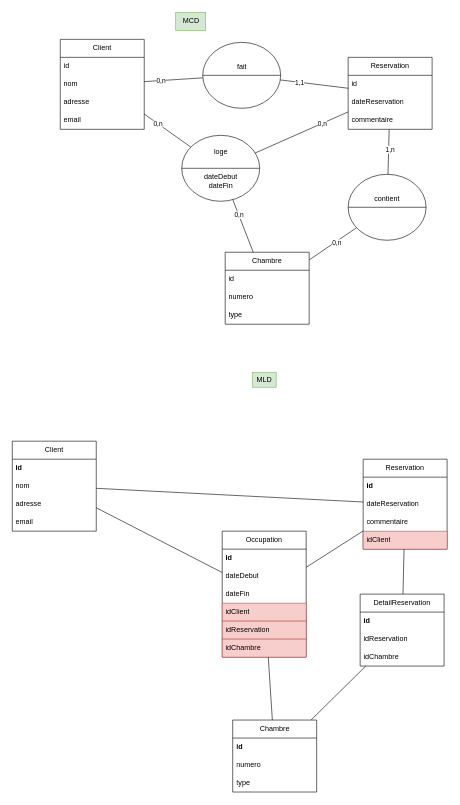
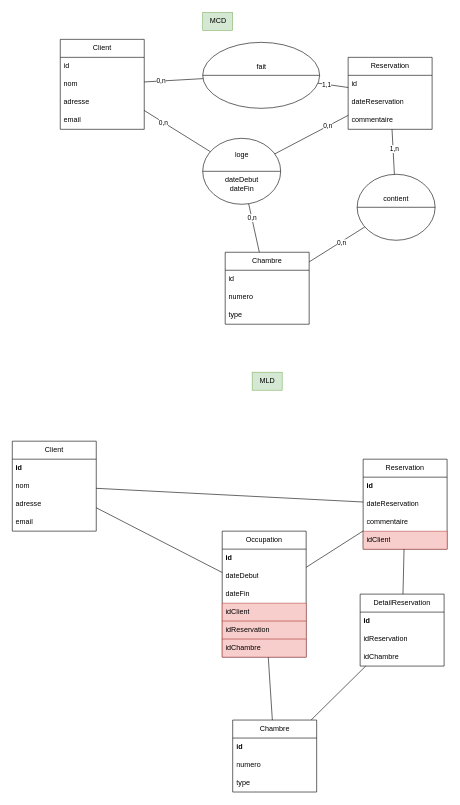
  <mxCell id="0" />
  <mxCell id="1" parent="0" />
  <mxCell id="2" value="Client" style="swimlane;fontStyle=0;childLayout=stackLayout;horizontal=1;startSize=30;horizontalStack=0;resizeParent=1;resizeParentMax=0;resizeLast=0;collapsible=1;marginBottom=0;whiteSpace=wrap;html=1;" parent="1" vertex="1"><mxGeometry x="100" y="65" width="140" height="150" as="geometry" /></mxCell>
  <mxCell id="3" value="id" style="text;strokeColor=none;fillColor=none;align=left;verticalAlign=middle;spacingLeft=4;spacingRight=4;overflow=hidden;points=[[0,0.5],[1,0.5]];portConstraint=eastwest;rotatable=0;whiteSpace=wrap;html=1;" parent="2" vertex="1"><mxGeometry y="30" width="140" height="30" as="geometry" /></mxCell>
  <mxCell id="4" value="nom" style="text;strokeColor=none;fillColor=none;align=left;verticalAlign=middle;spacingLeft=4;spacingRight=4;overflow=hidden;points=[[0,0.5],[1,0.5]];portConstraint=eastwest;rotatable=0;whiteSpace=wrap;html=1;" parent="2" vertex="1"><mxGeometry y="60" width="140" height="30" as="geometry" /></mxCell>
  <mxCell id="5" value="adresse" style="text;strokeColor=none;fillColor=none;align=left;verticalAlign=middle;spacingLeft=4;spacingRight=4;overflow=hidden;points=[[0,0.5],[1,0.5]];portConstraint=eastwest;rotatable=0;whiteSpace=wrap;html=1;" parent="2" vertex="1"><mxGeometry y="90" width="140" height="30" as="geometry" /></mxCell>
  <mxCell id="6" value="email" style="text;strokeColor=none;fillColor=none;align=left;verticalAlign=middle;spacingLeft=4;spacingRight=4;overflow=hidden;points=[[0,0.5],[1,0.5]];portConstraint=eastwest;rotatable=0;whiteSpace=wrap;html=1;" parent="2" vertex="1"><mxGeometry y="120" width="140" height="30" as="geometry" /></mxCell>
  <mxCell id="7" value="" style="endArrow=none;html=1;rounded=0;" parent="1" source="2" target="12" edge="1"><mxGeometry width="50" height="50" relative="1" as="geometry"><mxPoint x="557.5" y="180" as="sourcePoint" /><mxPoint x="432.166" y="138.957" as="targetPoint" /></mxGeometry></mxCell>
  <mxCell id="8" value="0,n" style="edgeLabel;html=1;align=center;verticalAlign=middle;resizable=0;points=[];" parent="7" vertex="1" connectable="0"><mxGeometry x="-0.432" relative="1" as="geometry"><mxPoint as="offset" /></mxGeometry></mxCell>
  <mxCell id="9" value="" style="endArrow=none;html=1;rounded=0;" parent="1" source="24" target="13" edge="1"><mxGeometry width="50" height="50" relative="1" as="geometry"><mxPoint x="460" y="380" as="sourcePoint" /><mxPoint x="670.5" y="116.706" as="targetPoint" /></mxGeometry></mxCell>
  <mxCell id="10" value="0,n" style="edgeLabel;html=1;align=center;verticalAlign=middle;resizable=0;points=[];" parent="9" vertex="1" connectable="0"><mxGeometry x="-0.12" y="2" relative="1" as="geometry"><mxPoint as="offset" /></mxGeometry></mxCell>
- <mxCell id="11" value="MCD" style="text;html=1;align=center;verticalAlign=middle;resizable=0;points=[];autosize=1;strokeColor=#82b366;fillColor=#d5e8d4;" parent="1" vertex="1"><mxGeometry x="292.5" y="20" width="50" height="30" as="geometry" /></mxCell>
- <mxCell id="12" value="fait&lt;br&gt;&lt;br&gt;&lt;div&gt;&lt;br/&gt;&lt;/div&gt;" style="shape=lineEllipse;perimeter=ellipsePerimeter;whiteSpace=wrap;html=1;backgroundOutline=1;" parent="1" vertex="1"><mxGeometry x="337.5" y="70" width="130" height="110" as="geometry" /></mxCell>
+ <mxCell id="11" value="MCD" style="text;html=1;align=center;verticalAlign=middle;resizable=0;points=[];autosize=1;strokeColor=#82b366;fillColor=#d5e8d4;" parent="1" vertex="1"><mxGeometry x="337.5" y="20" width="50" height="30" as="geometry" /></mxCell>
+ <mxCell id="12" value="fait&lt;br&gt;&lt;br&gt;&lt;div&gt;&lt;br/&gt;&lt;/div&gt;" style="shape=lineEllipse;perimeter=ellipsePerimeter;whiteSpace=wrap;html=1;backgroundOutline=1;" parent="1" vertex="1"><mxGeometry x="337.5" y="70" width="195" height="110" as="geometry" /></mxCell>
  <mxCell id="13" value="Chambre" style="swimlane;fontStyle=0;childLayout=stackLayout;horizontal=1;startSize=30;horizontalStack=0;resizeParent=1;resizeParentMax=0;resizeLast=0;collapsible=1;marginBottom=0;whiteSpace=wrap;html=1;" parent="1" vertex="1"><mxGeometry x="375" y="420" width="140" height="120" as="geometry" /></mxCell>
  <mxCell id="14" value="id" style="text;strokeColor=none;fillColor=none;align=left;verticalAlign=middle;spacingLeft=4;spacingRight=4;overflow=hidden;points=[[0,0.5],[1,0.5]];portConstraint=eastwest;rotatable=0;whiteSpace=wrap;html=1;" parent="13" vertex="1"><mxGeometry y="30" width="140" height="30" as="geometry" /></mxCell>
  <mxCell id="15" value="numero" style="text;strokeColor=none;fillColor=none;align=left;verticalAlign=middle;spacingLeft=4;spacingRight=4;overflow=hidden;points=[[0,0.5],[1,0.5]];portConstraint=eastwest;rotatable=0;whiteSpace=wrap;html=1;" parent="13" vertex="1"><mxGeometry y="60" width="140" height="30" as="geometry" /></mxCell>
  <mxCell id="16" value="type" style="text;strokeColor=none;fillColor=none;align=left;verticalAlign=middle;spacingLeft=4;spacingRight=4;overflow=hidden;points=[[0,0.5],[1,0.5]];portConstraint=eastwest;rotatable=0;whiteSpace=wrap;html=1;" parent="13" vertex="1"><mxGeometry y="90" width="140" height="30" as="geometry" /></mxCell>
- <mxCell id="17" value="MLD" style="text;html=1;align=center;verticalAlign=middle;resizable=0;points=[];autosize=1;strokeColor=#82b366;fillColor=#d5e8d4;" parent="1" vertex="1"><mxGeometry x="420" y="620" width="40" height="25" as="geometry" /></mxCell>
+ <mxCell id="17" value="MLD" style="text;html=1;align=center;verticalAlign=middle;resizable=0;points=[];autosize=1;strokeColor=#82b366;fillColor=#d5e8d4;" parent="1" vertex="1"><mxGeometry x="420" y="620" width="50" height="30" as="geometry" /></mxCell>
  <mxCell id="18" value="Reservation" style="swimlane;fontStyle=0;childLayout=stackLayout;horizontal=1;startSize=30;horizontalStack=0;resizeParent=1;resizeParentMax=0;resizeLast=0;collapsible=1;marginBottom=0;whiteSpace=wrap;html=1;" parent="1" vertex="1"><mxGeometry x="580" y="95" width="140" height="120" as="geometry" /></mxCell>
  <mxCell id="19" value="id" style="text;strokeColor=none;fillColor=none;align=left;verticalAlign=middle;spacingLeft=4;spacingRight=4;overflow=hidden;points=[[0,0.5],[1,0.5]];portConstraint=eastwest;rotatable=0;whiteSpace=wrap;html=1;" parent="18" vertex="1"><mxGeometry y="30" width="140" height="30" as="geometry" /></mxCell>
  <mxCell id="20" value="dateReservation" style="text;strokeColor=none;fillColor=none;align=left;verticalAlign=middle;spacingLeft=4;spacingRight=4;overflow=hidden;points=[[0,0.5],[1,0.5]];portConstraint=eastwest;rotatable=0;whiteSpace=wrap;html=1;" parent="18" vertex="1"><mxGeometry y="60" width="140" height="30" as="geometry" /></mxCell>
  <mxCell id="21" value="commentaire" style="text;strokeColor=none;fillColor=none;align=left;verticalAlign=middle;spacingLeft=4;spacingRight=4;overflow=hidden;points=[[0,0.5],[1,0.5]];portConstraint=eastwest;rotatable=0;whiteSpace=wrap;html=1;" parent="18" vertex="1"><mxGeometry y="90" width="140" height="30" as="geometry" /></mxCell>
  <mxCell id="22" value="" style="endArrow=none;html=1;rounded=0;" parent="1" source="12" target="18" edge="1"><mxGeometry width="50" height="50" relative="1" as="geometry"><mxPoint x="250" y="155" as="sourcePoint" /><mxPoint y="160" as="targetPoint" x="320" /></mxGeometry></mxCell>
  <mxCell id="23" value="1,1" style="edgeLabel;html=1;align=center;verticalAlign=middle;resizable=0;points=[];" parent="22" vertex="1" connectable="0"><mxGeometry x="-0.432" relative="1" as="geometry"><mxPoint as="offset" /></mxGeometry></mxCell>
- <mxCell id="24" value="contient&lt;br&gt;&lt;div&gt;&lt;br&gt;&lt;/div&gt;&lt;div&gt;&lt;br&gt;&lt;/div&gt;" style="shape=lineEllipse;perimeter=ellipsePerimeter;whiteSpace=wrap;html=1;backgroundOutline=1;" parent="1" vertex="1"><mxGeometry x="580" y="290" width="130" height="110" as="geometry" /></mxCell>
+ <mxCell id="24" value="contient&lt;br&gt;&lt;div&gt;&lt;br&gt;&lt;/div&gt;&lt;div&gt;&lt;br&gt;&lt;/div&gt;" style="shape=lineEllipse;perimeter=ellipsePerimeter;whiteSpace=wrap;html=1;backgroundOutline=1;" parent="1" vertex="1"><mxGeometry x="595" y="290" width="130" height="110" as="geometry" /></mxCell>
  <mxCell id="25" value="" style="endArrow=none;html=1;rounded=0;" parent="1" source="18" target="24" edge="1"><mxGeometry width="50" height="50" relative="1" as="geometry"><mxPoint x="807" y="365" as="sourcePoint" /><mxPoint x="733" y="500" as="targetPoint" /></mxGeometry></mxCell>
  <mxCell id="26" value="1,n" style="edgeLabel;html=1;align=center;verticalAlign=middle;resizable=0;points=[];" parent="25" vertex="1" connectable="0"><mxGeometry x="-0.12" y="2" relative="1" as="geometry"><mxPoint as="offset" /></mxGeometry></mxCell>
- <mxCell id="27" value="loge&lt;br&gt;&lt;br&gt;&lt;br&gt;&lt;div&gt;&lt;div style=&quot;border-color: var(--border-color);&quot;&gt;dateDebut&lt;/div&gt;&lt;div style=&quot;border-color: var(--border-color);&quot;&gt;dateFin&lt;/div&gt;&lt;/div&gt;" style="shape=lineEllipse;perimeter=ellipsePerimeter;whiteSpace=wrap;html=1;backgroundOutline=1;" parent="1" vertex="1"><mxGeometry x="302.5" y="225" width="130" height="110" as="geometry" /></mxCell>
+ <mxCell id="27" value="loge&lt;br&gt;&lt;br&gt;&lt;br&gt;&lt;div&gt;&lt;div style=&quot;border-color: var(--border-color);&quot;&gt;dateDebut&lt;/div&gt;&lt;div style=&quot;border-color: var(--border-color);&quot;&gt;dateFin&lt;/div&gt;&lt;/div&gt;" style="shape=lineEllipse;perimeter=ellipsePerimeter;whiteSpace=wrap;html=1;backgroundOutline=1;" parent="1" vertex="1"><mxGeometry x="337.5" y="230" width="130" height="110" as="geometry" /></mxCell>
  <mxCell id="28" value="" style="endArrow=none;html=1;rounded=0;" parent="1" source="2" target="27" edge="1"><mxGeometry width="50" height="50" relative="1" as="geometry"><mxPoint x="250" y="145" as="sourcePoint" /><mxPoint x="348" y="139" as="targetPoint" /></mxGeometry></mxCell>
  <mxCell id="29" value="0,n" style="edgeLabel;html=1;align=center;verticalAlign=middle;resizable=0;points=[];" parent="28" vertex="1" connectable="0"><mxGeometry x="-0.432" relative="1" as="geometry"><mxPoint as="offset" /></mxGeometry></mxCell>
  <mxCell id="30" value="" style="endArrow=none;html=1;rounded=0;" parent="1" source="27" target="13" edge="1"><mxGeometry width="50" height="50" relative="1" as="geometry"><mxPoint x="250" y="184" as="sourcePoint" /><mxPoint x="359" y="237" as="targetPoint" /></mxGeometry></mxCell>
  <mxCell id="31" value="0,n" style="edgeLabel;html=1;align=center;verticalAlign=middle;resizable=0;points=[];" parent="30" vertex="1" connectable="0"><mxGeometry x="-0.432" relative="1" as="geometry"><mxPoint as="offset" /></mxGeometry></mxCell>
  <mxCell id="32" value="" style="endArrow=none;html=1;rounded=0;" parent="1" source="18" target="27" edge="1"><mxGeometry width="50" height="50" relative="1" as="geometry"><mxPoint x="250" y="184" as="sourcePoint" /><mxPoint x="359" y="237" as="targetPoint" /></mxGeometry></mxCell>
  <mxCell id="33" value="0,n" style="edgeLabel;html=1;align=center;verticalAlign=middle;resizable=0;points=[];" parent="32" vertex="1" connectable="0"><mxGeometry x="-0.432" relative="1" as="geometry"><mxPoint as="offset" /></mxGeometry></mxCell>
  <mxCell id="34" value="Client" style="swimlane;fontStyle=0;childLayout=stackLayout;horizontal=1;startSize=30;horizontalStack=0;resizeParent=1;resizeParentMax=0;resizeLast=0;collapsible=1;marginBottom=0;whiteSpace=wrap;html=1;" vertex="1" parent="1"><mxGeometry x="20" y="735" width="140" height="150" as="geometry" /></mxCell>
  <mxCell id="35" value="id" style="text;strokeColor=none;fillColor=none;align=left;verticalAlign=middle;spacingLeft=4;spacingRight=4;overflow=hidden;points=[[0,0.5],[1,0.5]];portConstraint=eastwest;rotatable=0;whiteSpace=wrap;html=1;fontStyle=1" vertex="1" parent="34"><mxGeometry y="30" width="140" height="30" as="geometry" /></mxCell>
  <mxCell id="36" value="nom" style="text;strokeColor=none;fillColor=none;align=left;verticalAlign=middle;spacingLeft=4;spacingRight=4;overflow=hidden;points=[[0,0.5],[1,0.5]];portConstraint=eastwest;rotatable=0;whiteSpace=wrap;html=1;" vertex="1" parent="34"><mxGeometry y="60" width="140" height="30" as="geometry" /></mxCell>
  <mxCell id="37" value="adresse" style="text;strokeColor=none;fillColor=none;align=left;verticalAlign=middle;spacingLeft=4;spacingRight=4;overflow=hidden;points=[[0,0.5],[1,0.5]];portConstraint=eastwest;rotatable=0;whiteSpace=wrap;html=1;" vertex="1" parent="34"><mxGeometry y="90" width="140" height="30" as="geometry" /></mxCell>
  <mxCell id="38" value="email" style="text;strokeColor=none;fillColor=none;align=left;verticalAlign=middle;spacingLeft=4;spacingRight=4;overflow=hidden;points=[[0,0.5],[1,0.5]];portConstraint=eastwest;rotatable=0;whiteSpace=wrap;html=1;" vertex="1" parent="34"><mxGeometry y="120" width="140" height="30" as="geometry" /></mxCell>
  <mxCell id="39" value="" style="endArrow=none;html=1;rounded=0;" edge="1" parent="1" source="34" target="45"><mxGeometry width="50" height="50" relative="1" as="geometry"><mxPoint x="582.5" y="850" as="sourcePoint" /><mxPoint x="362.59" y="797.889" as="targetPoint" /></mxGeometry></mxCell>
  <mxCell id="40" value="" style="endArrow=none;html=1;rounded=0;" edge="1" parent="1" source="54" target="41"><mxGeometry width="50" height="50" relative="1" as="geometry"><mxPoint x="619.018" y="1049.119" as="sourcePoint" /><mxPoint x="695.5" y="786.706" as="targetPoint" /></mxGeometry></mxCell>
  <mxCell id="41" value="Chambre" style="swimlane;fontStyle=0;childLayout=stackLayout;horizontal=1;startSize=30;horizontalStack=0;resizeParent=1;resizeParentMax=0;resizeLast=0;collapsible=1;marginBottom=0;whiteSpace=wrap;html=1;" vertex="1" parent="1"><mxGeometry x="387.5" y="1200" width="140" height="120" as="geometry" /></mxCell>
  <mxCell id="42" value="id" style="text;strokeColor=none;fillColor=none;align=left;verticalAlign=middle;spacingLeft=4;spacingRight=4;overflow=hidden;points=[[0,0.5],[1,0.5]];portConstraint=eastwest;rotatable=0;whiteSpace=wrap;html=1;fontStyle=1" vertex="1" parent="41"><mxGeometry y="30" width="140" height="30" as="geometry" /></mxCell>
  <mxCell id="43" value="numero" style="text;strokeColor=none;fillColor=none;align=left;verticalAlign=middle;spacingLeft=4;spacingRight=4;overflow=hidden;points=[[0,0.5],[1,0.5]];portConstraint=eastwest;rotatable=0;whiteSpace=wrap;html=1;" vertex="1" parent="41"><mxGeometry y="60" width="140" height="30" as="geometry" /></mxCell>
  <mxCell id="44" value="type" style="text;strokeColor=none;fillColor=none;align=left;verticalAlign=middle;spacingLeft=4;spacingRight=4;overflow=hidden;points=[[0,0.5],[1,0.5]];portConstraint=eastwest;rotatable=0;whiteSpace=wrap;html=1;" vertex="1" parent="41"><mxGeometry y="90" width="140" height="30" as="geometry" /></mxCell>
  <mxCell id="45" value="Reservation" style="swimlane;fontStyle=0;childLayout=stackLayout;horizontal=1;startSize=30;horizontalStack=0;resizeParent=1;resizeParentMax=0;resizeLast=0;collapsible=1;marginBottom=0;whiteSpace=wrap;html=1;" vertex="1" parent="1"><mxGeometry x="605" y="765" width="140" height="150" as="geometry" /></mxCell>
  <mxCell id="46" value="id" style="text;strokeColor=none;fillColor=none;align=left;verticalAlign=middle;spacingLeft=4;spacingRight=4;overflow=hidden;points=[[0,0.5],[1,0.5]];portConstraint=eastwest;rotatable=0;whiteSpace=wrap;html=1;fontStyle=1" vertex="1" parent="45"><mxGeometry y="30" width="140" height="30" as="geometry" /></mxCell>
  <mxCell id="47" value="dateReservation" style="text;strokeColor=none;fillColor=none;align=left;verticalAlign=middle;spacingLeft=4;spacingRight=4;overflow=hidden;points=[[0,0.5],[1,0.5]];portConstraint=eastwest;rotatable=0;whiteSpace=wrap;html=1;" vertex="1" parent="45"><mxGeometry y="60" width="140" height="30" as="geometry" /></mxCell>
  <mxCell id="48" value="commentaire" style="text;strokeColor=none;fillColor=none;align=left;verticalAlign=middle;spacingLeft=4;spacingRight=4;overflow=hidden;points=[[0,0.5],[1,0.5]];portConstraint=eastwest;rotatable=0;whiteSpace=wrap;html=1;" vertex="1" parent="45"><mxGeometry y="90" width="140" height="30" as="geometry" /></mxCell>
  <mxCell id="49" value="idClient" style="text;strokeColor=#b85450;fillColor=#f8cecc;align=left;verticalAlign=middle;spacingLeft=4;spacingRight=4;overflow=hidden;points=[[0,0.5],[1,0.5]];portConstraint=eastwest;rotatable=0;whiteSpace=wrap;html=1;" vertex="1" parent="45"><mxGeometry y="120" width="140" height="30" as="geometry" /></mxCell>
  <mxCell id="50" value="" style="endArrow=none;html=1;rounded=0;" edge="1" parent="1" source="45" target="54"><mxGeometry width="50" height="50" relative="1" as="geometry"><mxPoint x="832" y="1035" as="sourcePoint" /><mxPoint x="671.447" y="960.014" as="targetPoint" /></mxGeometry></mxCell>
  <mxCell id="51" value="" style="endArrow=none;html=1;rounded=0;" edge="1" parent="1" source="34" target="58"><mxGeometry width="50" height="50" relative="1" as="geometry"><mxPoint x="275" y="815" as="sourcePoint" /><mxPoint x="310" y="900" as="targetPoint" /></mxGeometry></mxCell>
  <mxCell id="52" value="" style="endArrow=none;html=1;rounded=0;" edge="1" parent="1" source="58" target="41"><mxGeometry width="50" height="50" relative="1" as="geometry"><mxPoint x="439.124" y="1009.113" as="sourcePoint" /><mxPoint x="384" y="907" as="targetPoint" /></mxGeometry></mxCell>
  <mxCell id="53" value="" style="endArrow=none;html=1;rounded=0;" edge="1" parent="1" source="45" target="58"><mxGeometry width="50" height="50" relative="1" as="geometry"><mxPoint x="275" y="854" as="sourcePoint" /><mxPoint x="482.694" y="925.951" as="targetPoint" /></mxGeometry></mxCell>
  <mxCell id="54" value="DetailReservation" style="swimlane;fontStyle=0;childLayout=stackLayout;horizontal=1;startSize=30;horizontalStack=0;resizeParent=1;resizeParentMax=0;resizeLast=0;collapsible=1;marginBottom=0;whiteSpace=wrap;html=1;" vertex="1" parent="1"><mxGeometry x="600" y="990" width="140" height="120" as="geometry" /></mxCell>
  <mxCell id="55" value="id" style="text;strokeColor=none;fillColor=none;align=left;verticalAlign=middle;spacingLeft=4;spacingRight=4;overflow=hidden;points=[[0,0.5],[1,0.5]];portConstraint=eastwest;rotatable=0;whiteSpace=wrap;html=1;fontStyle=1" vertex="1" parent="54"><mxGeometry y="30" width="140" height="30" as="geometry" /></mxCell>
  <mxCell id="56" value="idReservation" style="text;strokeColor=none;fillColor=none;align=left;verticalAlign=middle;spacingLeft=4;spacingRight=4;overflow=hidden;points=[[0,0.5],[1,0.5]];portConstraint=eastwest;rotatable=0;whiteSpace=wrap;html=1;" vertex="1" parent="54"><mxGeometry y="60" width="140" height="30" as="geometry" /></mxCell>
  <mxCell id="57" value="idChambre" style="text;strokeColor=none;fillColor=none;align=left;verticalAlign=middle;spacingLeft=4;spacingRight=4;overflow=hidden;points=[[0,0.5],[1,0.5]];portConstraint=eastwest;rotatable=0;whiteSpace=wrap;html=1;" vertex="1" parent="54"><mxGeometry y="90" width="140" height="30" as="geometry" /></mxCell>
  <mxCell id="58" value="Occupation" style="swimlane;fontStyle=0;childLayout=stackLayout;horizontal=1;startSize=30;horizontalStack=0;resizeParent=1;resizeParentMax=0;resizeLast=0;collapsible=1;marginBottom=0;whiteSpace=wrap;html=1;" vertex="1" parent="1"><mxGeometry x="370" y="885" width="140" height="210" as="geometry" /></mxCell>
  <mxCell id="59" value="id" style="text;strokeColor=none;fillColor=none;align=left;verticalAlign=middle;spacingLeft=4;spacingRight=4;overflow=hidden;points=[[0,0.5],[1,0.5]];portConstraint=eastwest;rotatable=0;whiteSpace=wrap;html=1;fontStyle=1" vertex="1" parent="58"><mxGeometry y="30" width="140" height="30" as="geometry" /></mxCell>
  <mxCell id="60" value="dateDebut" style="text;strokeColor=none;fillColor=none;align=left;verticalAlign=middle;spacingLeft=4;spacingRight=4;overflow=hidden;points=[[0,0.5],[1,0.5]];portConstraint=eastwest;rotatable=0;whiteSpace=wrap;html=1;" vertex="1" parent="58"><mxGeometry y="60" width="140" height="30" as="geometry" /></mxCell>
  <mxCell id="61" value="dateFin" style="text;strokeColor=none;fillColor=none;align=left;verticalAlign=middle;spacingLeft=4;spacingRight=4;overflow=hidden;points=[[0,0.5],[1,0.5]];portConstraint=eastwest;rotatable=0;whiteSpace=wrap;html=1;" vertex="1" parent="58"><mxGeometry y="90" width="140" height="30" as="geometry" /></mxCell>
  <mxCell id="62" value="idClient" style="text;strokeColor=#b85450;fillColor=#f8cecc;align=left;verticalAlign=middle;spacingLeft=4;spacingRight=4;overflow=hidden;points=[[0,0.5],[1,0.5]];portConstraint=eastwest;rotatable=0;whiteSpace=wrap;html=1;" vertex="1" parent="58"><mxGeometry y="120" width="140" height="30" as="geometry" /></mxCell>
  <mxCell id="63" value="idReservation" style="text;strokeColor=#b85450;fillColor=#f8cecc;align=left;verticalAlign=middle;spacingLeft=4;spacingRight=4;overflow=hidden;points=[[0,0.5],[1,0.5]];portConstraint=eastwest;rotatable=0;whiteSpace=wrap;html=1;" vertex="1" parent="58"><mxGeometry y="150" width="140" height="30" as="geometry" /></mxCell>
  <mxCell id="64" value="idChambre" style="text;strokeColor=#b85450;fillColor=#f8cecc;align=left;verticalAlign=middle;spacingLeft=4;spacingRight=4;overflow=hidden;points=[[0,0.5],[1,0.5]];portConstraint=eastwest;rotatable=0;whiteSpace=wrap;html=1;" vertex="1" parent="58"><mxGeometry y="180" width="140" height="30" as="geometry" /></mxCell>
